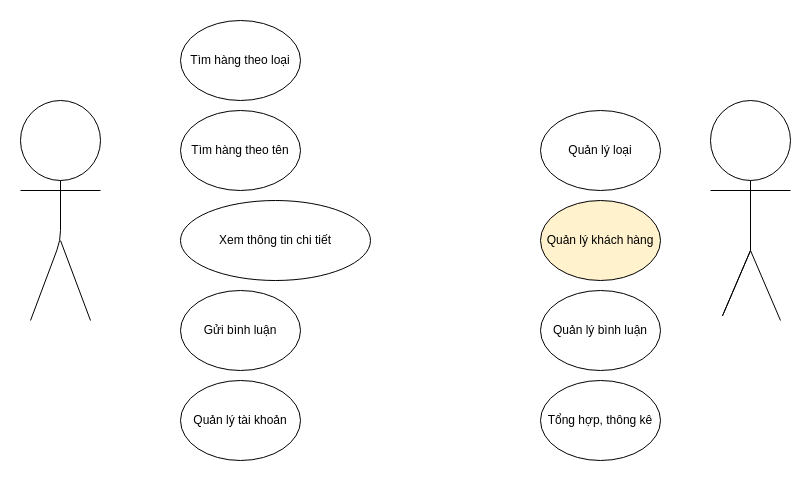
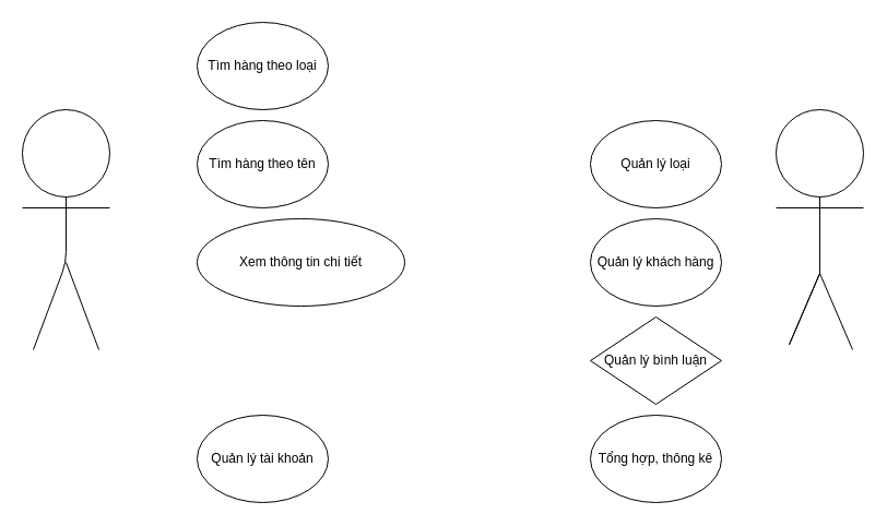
  <mxCell id="0" />
  <mxCell id="1" parent="0" />
  <mxCell id="2" value="" style="ellipse;whiteSpace=wrap;html=1;aspect=fixed;" vertex="1" parent="1"><mxGeometry x="20" y="100" width="80" height="80" as="geometry" /></mxCell>
  <mxCell id="3" value="" style="ellipse;whiteSpace=wrap;html=1;aspect=fixed;" vertex="1" parent="1"><mxGeometry x="710" y="100" width="80" height="80" as="geometry" /></mxCell>
  <mxCell id="4" value="" style="endArrow=none;html=1;entryX=0.5;entryY=1;entryDx=0;entryDy=0;" edge="1" parent="1" target="2"><mxGeometry width="50" height="50" relative="1" as="geometry"><mxPoint x="30" y="320" as="sourcePoint" /><mxPoint x="50" y="250" as="targetPoint" /><Array as="points"><mxPoint x="60" y="240" /></Array></mxGeometry></mxCell>
  <mxCell id="5" value="" style="endArrow=none;html=1;" edge="1" parent="1"><mxGeometry width="50" height="50" relative="1" as="geometry"><mxPoint x="60" y="240" as="sourcePoint" /><mxPoint x="90" y="320" as="targetPoint" /></mxGeometry></mxCell>
  <mxCell id="6" value="" style="endArrow=none;html=1;" edge="1" parent="1"><mxGeometry width="50" height="50" relative="1" as="geometry"><mxPoint x="20" y="190" as="sourcePoint" /><mxPoint x="100" y="190" as="targetPoint" /></mxGeometry></mxCell>
  <mxCell id="7" value="" style="endArrow=none;html=1;" edge="1" parent="1"><mxGeometry width="50" height="50" relative="1" as="geometry"><mxPoint x="780" y="320" as="sourcePoint" /><mxPoint x="750" y="250" as="targetPoint" /></mxGeometry></mxCell>
  <mxCell id="8" value="" style="endArrow=none;html=1;" edge="1" parent="1"><mxGeometry width="50" height="50" relative="1" as="geometry"><mxPoint x="750" y="250" as="sourcePoint" /><mxPoint x="750" y="180" as="targetPoint" /></mxGeometry></mxCell>
  <mxCell id="9" value="" style="endArrow=none;html=1;" edge="1" parent="1"><mxGeometry width="50" height="50" relative="1" as="geometry"><mxPoint x="750" y="250" as="sourcePoint" /><mxPoint x="750" y="250" as="targetPoint" /><Array as="points"><mxPoint x="720" y="320" /></Array></mxGeometry></mxCell>
  <mxCell id="10" value="" style="endArrow=none;html=1;" edge="1" parent="1"><mxGeometry width="50" height="50" relative="1" as="geometry"><mxPoint x="710" y="190" as="sourcePoint" /><mxPoint x="790" y="190" as="targetPoint" /></mxGeometry></mxCell>
  <mxCell id="11" value="Tìm hàng theo tên" style="ellipse;whiteSpace=wrap;html=1;" vertex="1" parent="1"><mxGeometry x="180" y="110" width="120" height="80" as="geometry" /></mxCell>
  <mxCell id="12" value="Xem thông tin chi tiết" style="ellipse;whiteSpace=wrap;html=1;" vertex="1" parent="1"><mxGeometry x="180" y="200" width="190" height="80" as="geometry" /></mxCell>
- <mxCell id="13" value="Gửi bình luận" style="ellipse;whiteSpace=wrap;html=1;" vertex="1" parent="1"><mxGeometry x="180" y="290" width="120" height="80" as="geometry" /></mxCell>
- <mxCell id="14" value="Quản lý bình luận" style="ellipse;whiteSpace=wrap;html=1;" vertex="1" parent="1"><mxGeometry x="540" y="290" width="120" height="80" as="geometry" /></mxCell>
- <mxCell id="15" value="Quản lý khách hàng" style="ellipse;whiteSpace=wrap;html=1;fillColor=#fff2cc;" vertex="1" parent="1"><mxGeometry x="540" y="200" width="120" height="80" as="geometry" /></mxCell>
+ <mxCell id="14" value="Quản lý bình luận" style="rhombus;whiteSpace=wrap;html=1;" vertex="1" parent="1"><mxGeometry x="540" y="290" width="120" height="80" as="geometry" /></mxCell>
+ <mxCell id="15" value="Quản lý khách hàng" style="ellipse;whiteSpace=wrap;html=1;" vertex="1" parent="1"><mxGeometry x="540" y="200" width="120" height="80" as="geometry" /></mxCell>
  <mxCell id="16" value="Quản lý loại" style="ellipse;whiteSpace=wrap;html=1;" vertex="1" parent="1"><mxGeometry x="540" y="110" width="120" height="80" as="geometry" /></mxCell>
  <mxCell id="17" value="Tìm hàng theo loại" style="ellipse;whiteSpace=wrap;html=1;" vertex="1" parent="1"><mxGeometry x="180" y="20" width="120" height="80" as="geometry" /></mxCell>
  <mxCell id="18" value="Quản lý tài khoản" style="ellipse;whiteSpace=wrap;html=1;" vertex="1" parent="1"><mxGeometry x="180" y="380" width="120" height="80" as="geometry" /></mxCell>
  <mxCell id="19" value="Tổng hợp, thông kê" style="ellipse;whiteSpace=wrap;html=1;" vertex="1" parent="1"><mxGeometry x="540" y="380" width="120" height="80" as="geometry" /></mxCell>
